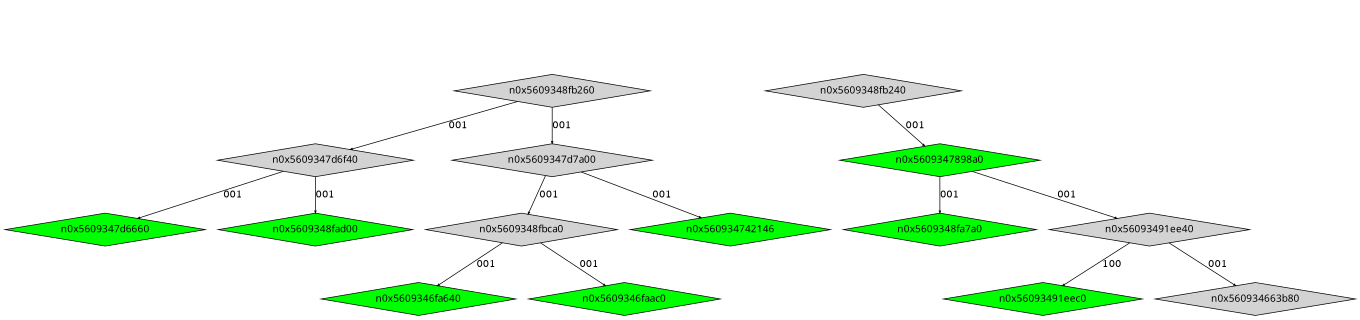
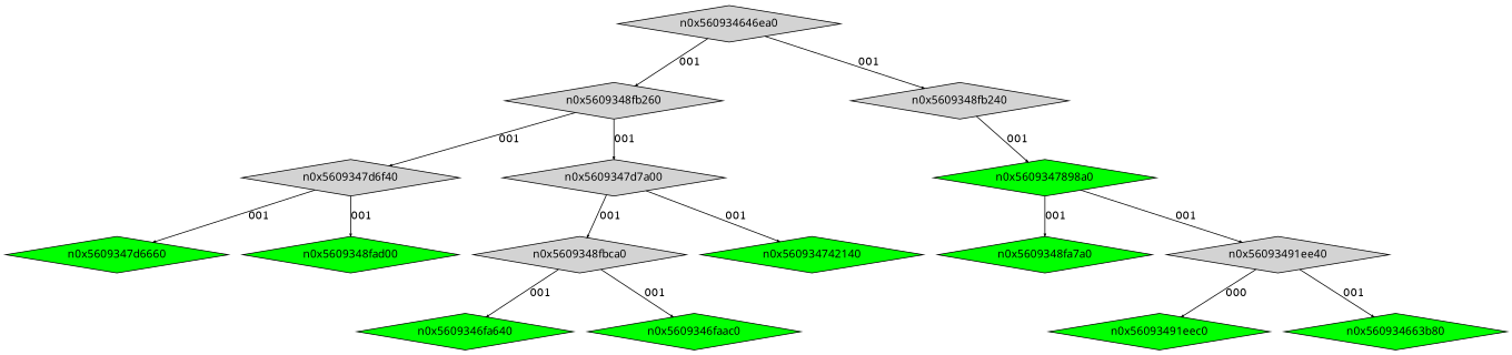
  digraph {
    node [fontname=Terminus shape=diamond style=filled fillcolor=green]
    edge [arrowsize=.3]
+   n0x560934646ea0 [height=.1 width=.1 fillcolor=""]
    n0x5609348fb260 [height=.1 width=.1 fillcolor=""]
    n0x5609348fb240 [height=.1 width=.1 fillcolor=""]
    n0x5609347d6f40 [height=.1 width=.1 fillcolor=""]
    n0x5609347d7a00 [height=.1 width=.1 fillcolor=""]
    n0x5609347898a0 [height=.1 width=.1]
    n0x5609347d6660 [height=.1 width=.1]
    n0x5609348fad00 [height=.1 width=.1]
    n0x5609348fbca0 [height=.1 width=.1 fillcolor=""]
-   n0x560934742140 [height=.1 width=.1 label=n0x560934742146]
+   n0x560934742140 [height=.1 width=.1]
    n0x5609348fa7a0 [height=.1 width=.1]
    n0x56093491ee40 [height=.1 width=.1 fillcolor=""]
    n0x56093491eec0 [height=.1 width=.1]
-   n0x560934663b80 [fillcolor=lightgrey height=.1 width=.1]
+   n0x560934663b80 [height=.1 width=.1]
    n0x5609346fa640 [height=.1 width=.1]
    n0x5609346faac0 [height=.1 width=.1]
+   n0x560934646ea0 -> n0x5609348fb260 [label=001]
+   n0x560934646ea0 -> n0x5609348fb240 [label=001]
    n0x5609348fb260 -> n0x5609347d6f40 [label=001]
    n0x5609348fb260 -> n0x5609347d7a00 [label=001]
    n0x5609348fb240 -> n0x5609347898a0 [label=001]
    n0x5609347d6f40 -> n0x5609347d6660 [label=001]
    n0x5609347d6f40 -> n0x5609348fad00 [label=001]
    n0x5609347d7a00 -> n0x5609348fbca0 [label=001]
    n0x5609347d7a00 -> n0x560934742140 [label=001]
    n0x5609347898a0 -> n0x5609348fa7a0 [label=001]
    n0x5609347898a0 -> n0x56093491ee40 [label=001]
    n0x5609348fbca0 -> n0x5609346fa640 [label=001]
    n0x5609348fbca0 -> n0x5609346faac0 [label=001]
-   n0x56093491ee40 -> n0x56093491eec0 [label=100]
+   n0x56093491ee40 -> n0x56093491eec0 [label=000]
    n0x56093491ee40 -> n0x560934663b80 [label=001]
  }
